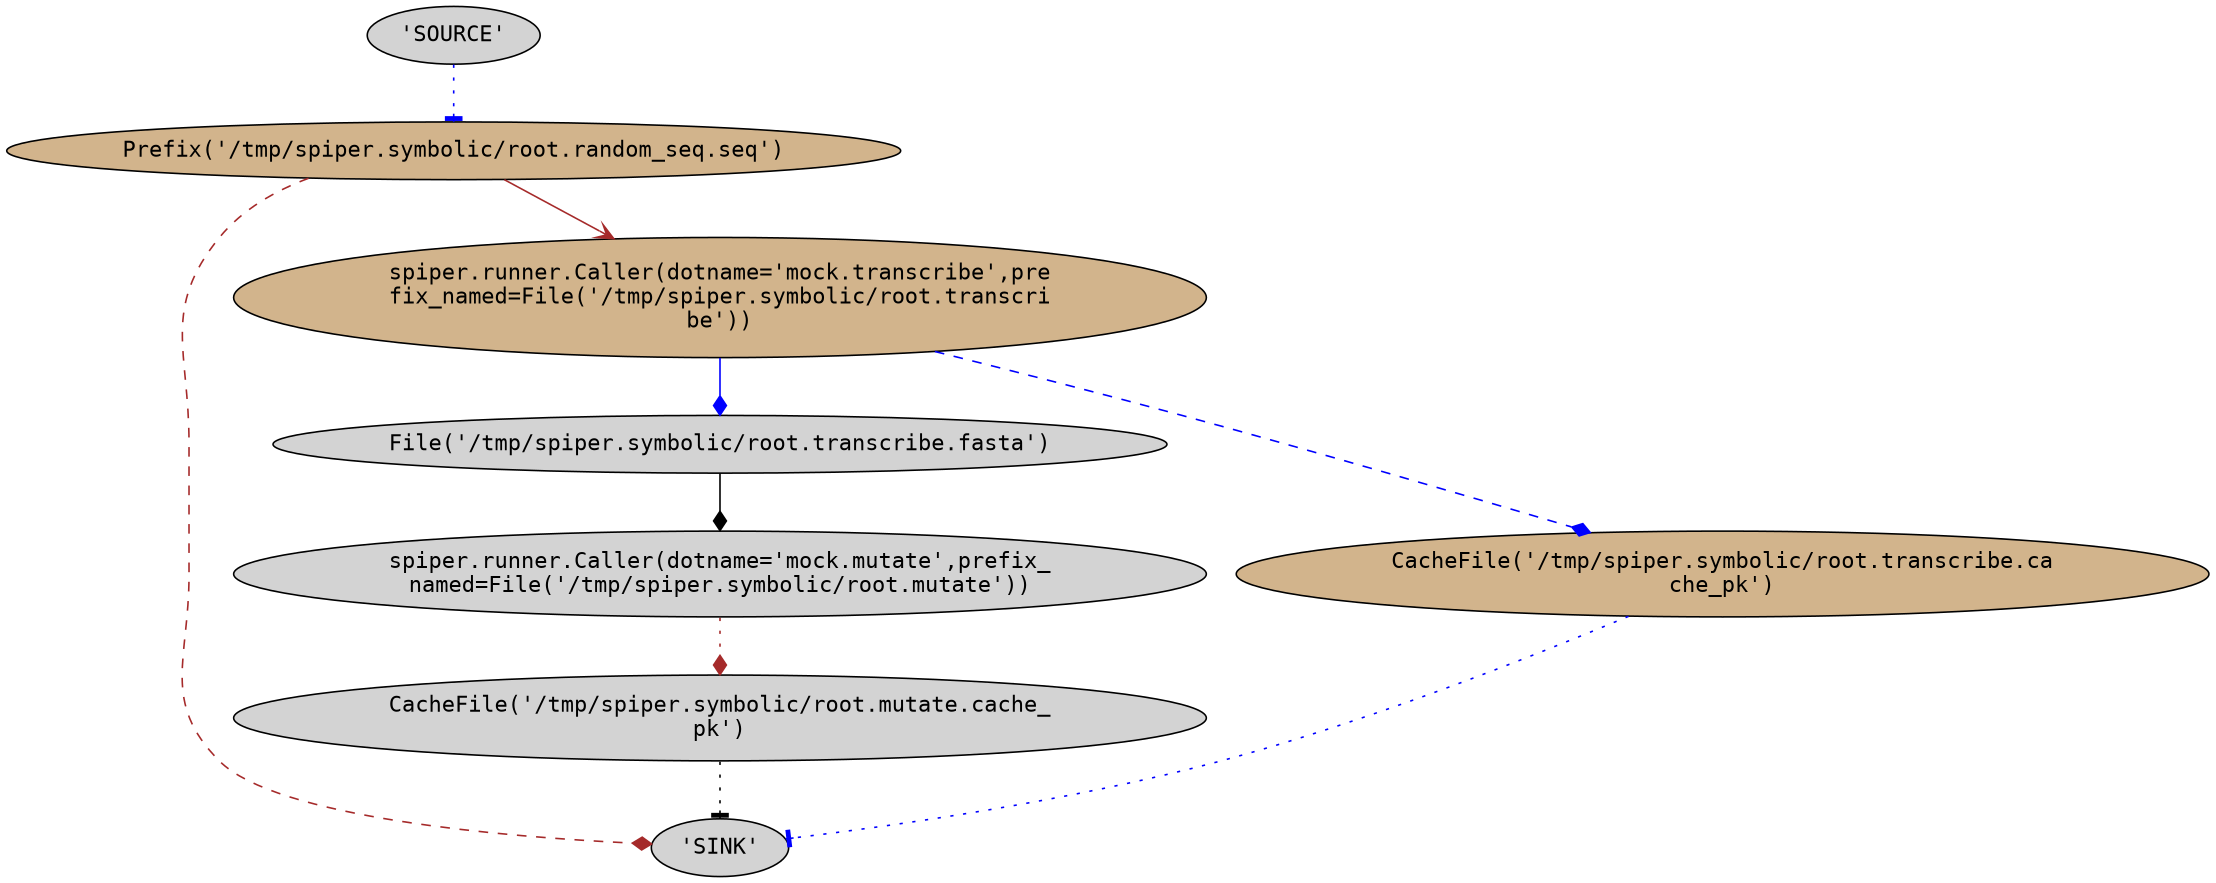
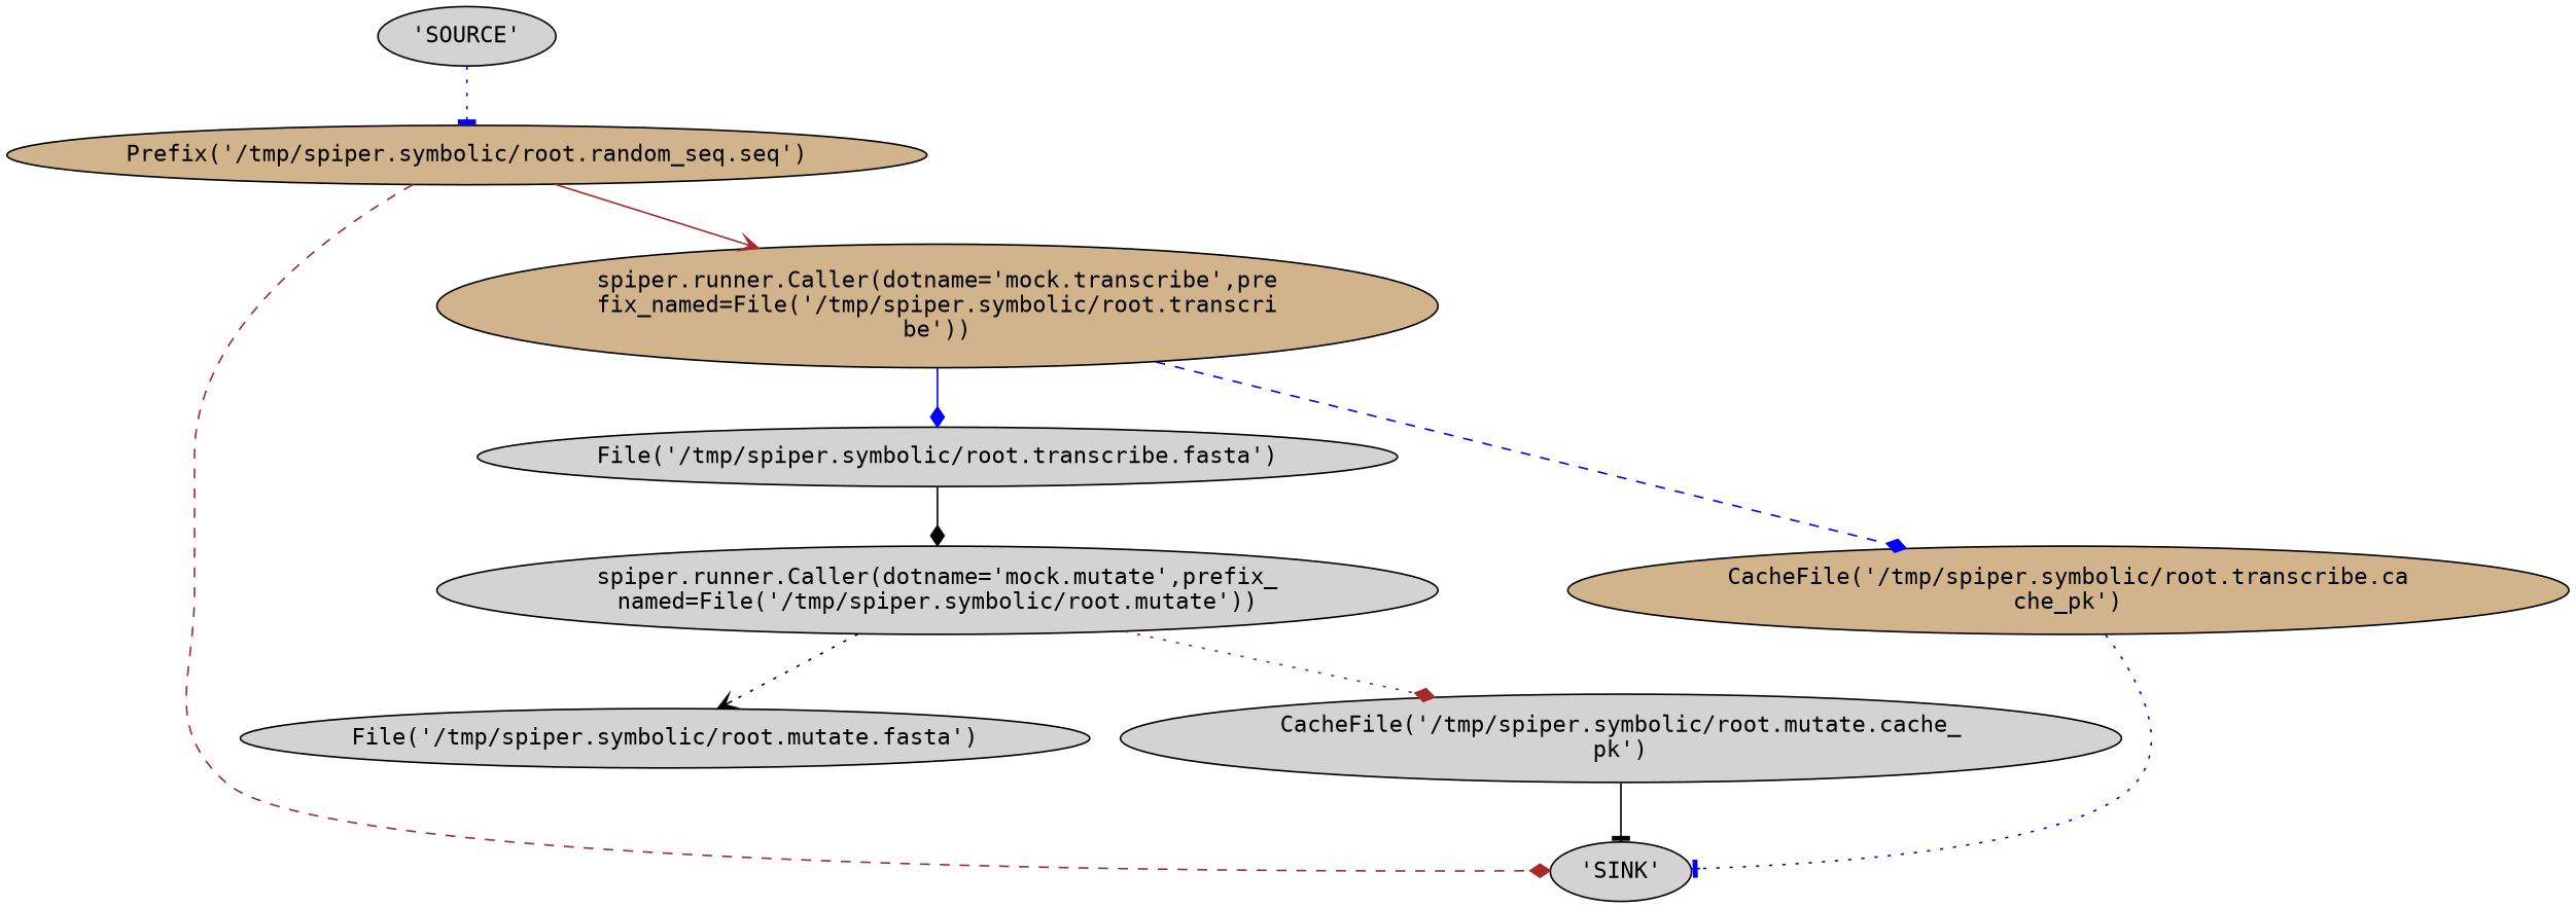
  strict digraph {
    fontname="DejaVu Sans Mono"
    rankdir=TB
    node [fillcolor=lightgrey fontname="DejaVu Sans Mono" style=filled]
    edge [arrowhead=diamond color=blue fontname="DejaVu Sans Mono" style=dotted]
    "spiper.runner.Caller(dotname='mock.mutate',prefix_\lnamed=File('/tmp/spiper.symbolic/root.mutate'))"
+   "File('/tmp/spiper.symbolic/root.mutate.fasta')"
    "CacheFile('/tmp/spiper.symbolic/root.mutate.cache_\lpk')"
    "'SINK'"
    "File('/tmp/spiper.symbolic/root.transcribe.fasta')"
    "spiper.runner.Caller(dotname='mock.transcribe',pre\lfix_named=File('/tmp/spiper.symbolic/root.transcri\lbe'))" [fillcolor=tan]
    "CacheFile('/tmp/spiper.symbolic/root.transcribe.ca\lche_pk')" [fillcolor=tan]
    "Prefix('/tmp/spiper.symbolic/root.random_seq.seq')" [fillcolor=tan]
    "'SOURCE'"
+   "spiper.runner.Caller(dotname='mock.mutate',prefix_\lnamed=File('/tmp/spiper.symbolic/root.mutate'))" -> "File('/tmp/spiper.symbolic/root.mutate.fasta')" [arrowhead=vee color=black]
    "spiper.runner.Caller(dotname='mock.mutate',prefix_\lnamed=File('/tmp/spiper.symbolic/root.mutate'))" -> "CacheFile('/tmp/spiper.symbolic/root.mutate.cache_\lpk')" [color=brown]
-   "CacheFile('/tmp/spiper.symbolic/root.mutate.cache_\lpk')" -> "'SINK'" [arrowhead=tee color=black]
+   "CacheFile('/tmp/spiper.symbolic/root.mutate.cache_\lpk')" -> "'SINK'" [arrowhead=tee color=black style=solid]
    "File('/tmp/spiper.symbolic/root.transcribe.fasta')" -> "spiper.runner.Caller(dotname='mock.mutate',prefix_\lnamed=File('/tmp/spiper.symbolic/root.mutate'))" [color=black style=solid]
    "spiper.runner.Caller(dotname='mock.transcribe',pre\lfix_named=File('/tmp/spiper.symbolic/root.transcri\lbe'))" -> "File('/tmp/spiper.symbolic/root.transcribe.fasta')" [style=solid]
    "spiper.runner.Caller(dotname='mock.transcribe',pre\lfix_named=File('/tmp/spiper.symbolic/root.transcri\lbe'))" -> "CacheFile('/tmp/spiper.symbolic/root.transcribe.ca\lche_pk')" [style=dashed]
    "CacheFile('/tmp/spiper.symbolic/root.transcribe.ca\lche_pk')" -> "'SINK'" [arrowhead=tee]
    "Prefix('/tmp/spiper.symbolic/root.random_seq.seq')" -> "'SINK'" [color=brown style=dashed]
    "Prefix('/tmp/spiper.symbolic/root.random_seq.seq')" -> "spiper.runner.Caller(dotname='mock.transcribe',pre\lfix_named=File('/tmp/spiper.symbolic/root.transcri\lbe'))" [arrowhead=vee color=brown style=solid]
    "'SOURCE'" -> "Prefix('/tmp/spiper.symbolic/root.random_seq.seq')" [arrowhead=tee]
  }
